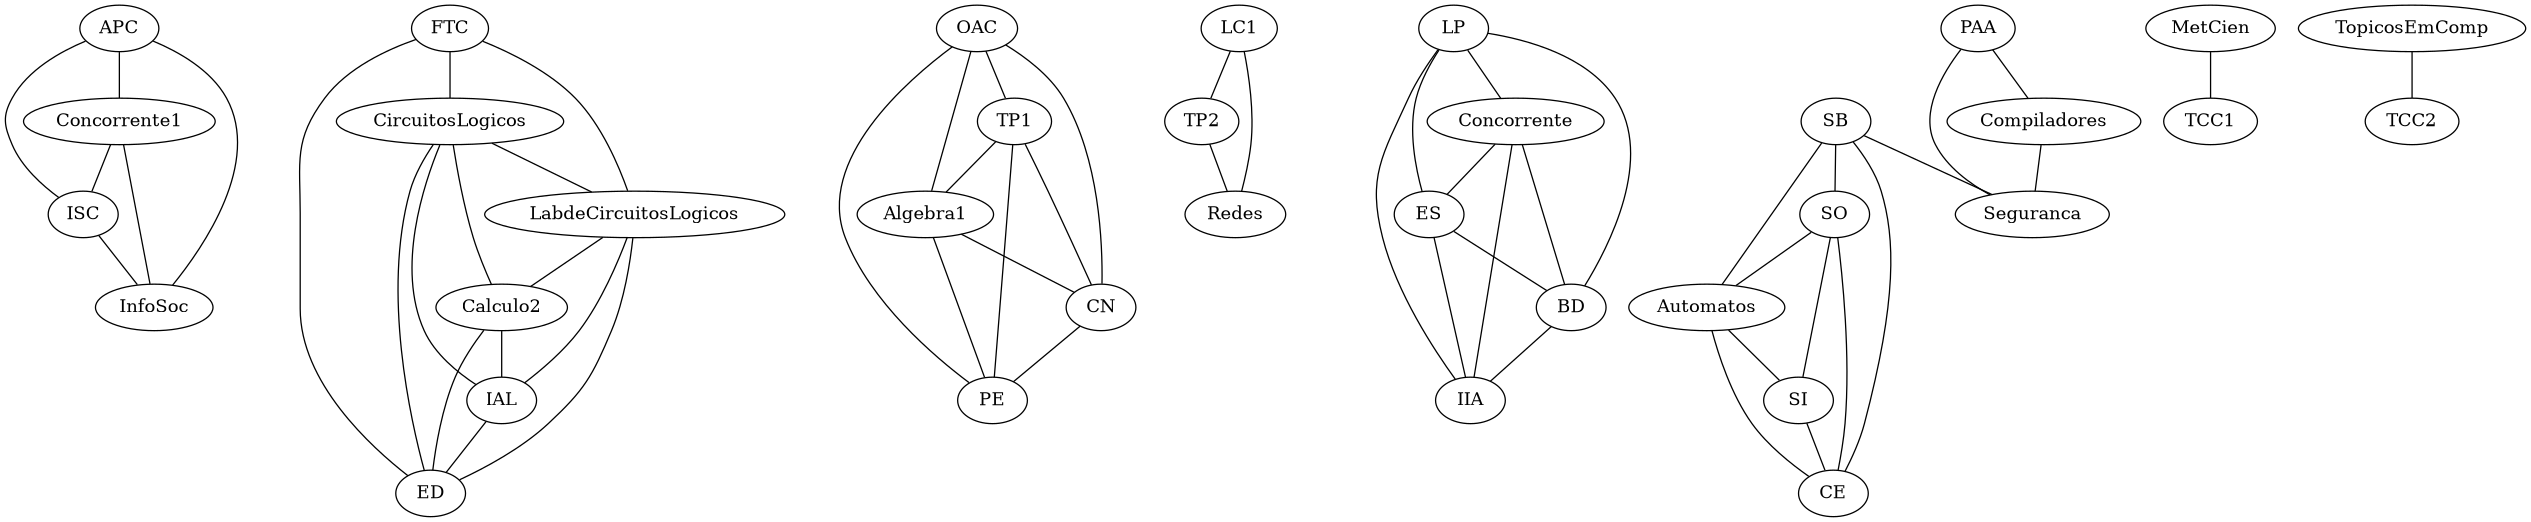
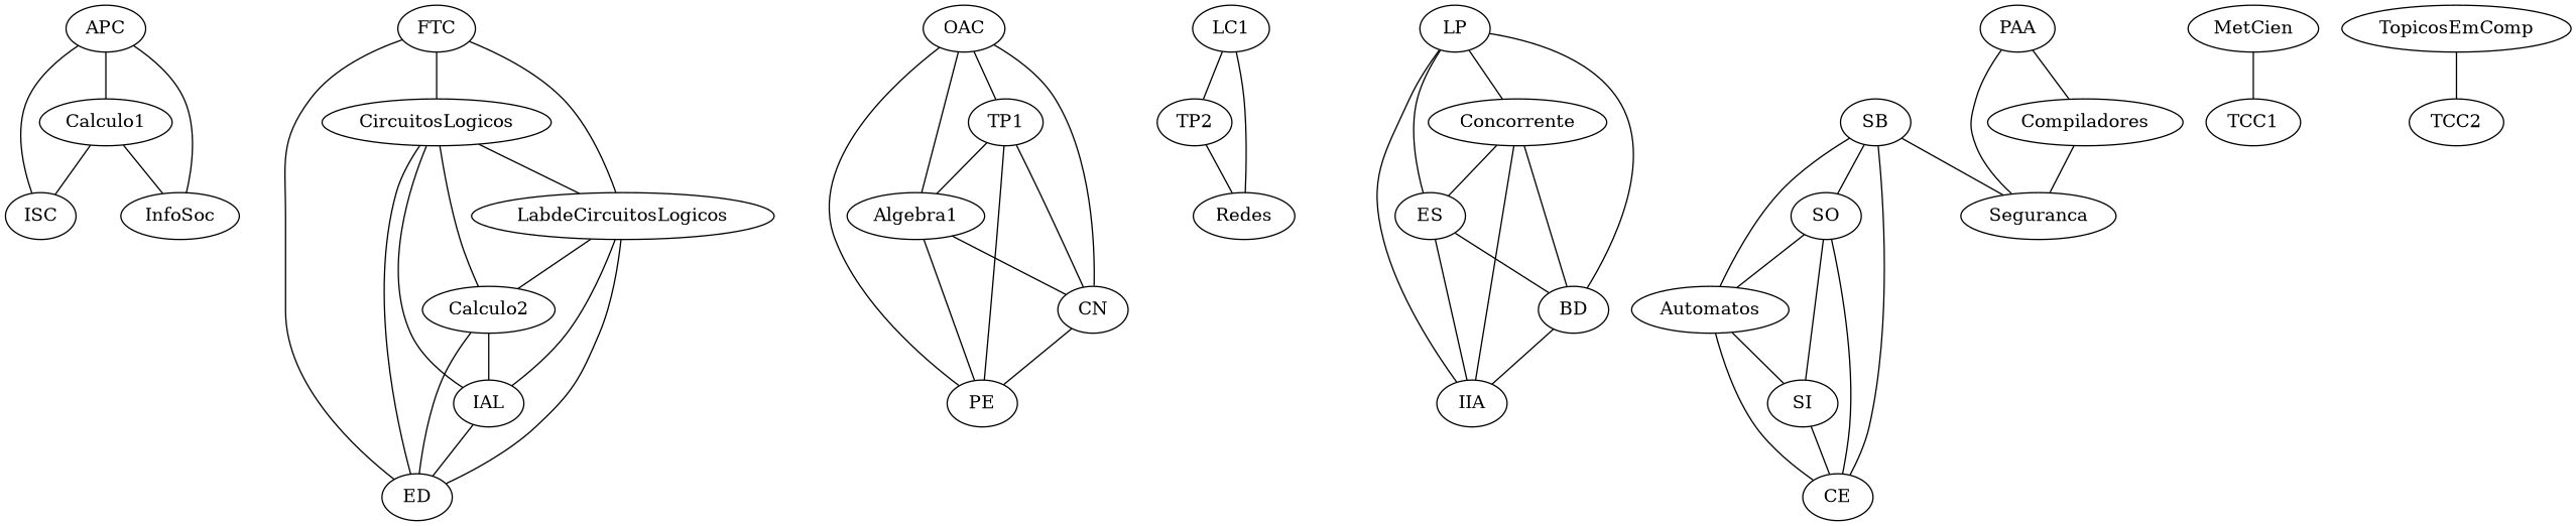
  graph {
-   Calculo1 [label=Concorrente1]
+   Calculo1
    ISC
    InfoSoc
    APC
    FTC
    CircuitosLogicos
    LabdeCircuitosLogicos
    ED
    Calculo2
    IAL
    OAC
    TP1
    Algebra1
    CN
    PE
    LC1
    TP2
    Redes
    LP
    Concorrente
    ES
    BD
    IIA
    SB
    SO
    Automatos
    CE
    Seguranca
    SI
    PAA
    Compiladores
    MetCien
    TCC1
    TopicosEmComp
    TCC2
    Calculo1 -- ISC
    Calculo1 -- InfoSoc
-   ISC -- InfoSoc
    APC -- Calculo1
    APC -- ISC
    APC -- InfoSoc
    FTC -- CircuitosLogicos
    FTC -- LabdeCircuitosLogicos
    FTC -- ED
    CircuitosLogicos -- LabdeCircuitosLogicos
    CircuitosLogicos -- ED
    CircuitosLogicos -- Calculo2
    CircuitosLogicos -- IAL
    LabdeCircuitosLogicos -- ED
    LabdeCircuitosLogicos -- Calculo2
    LabdeCircuitosLogicos -- IAL
    Calculo2 -- ED
    Calculo2 -- IAL
    IAL -- ED
    OAC -- TP1
    OAC -- Algebra1
    OAC -- CN
    OAC -- PE
    TP1 -- Algebra1
    TP1 -- CN
    TP1 -- PE
    Algebra1 -- CN
    Algebra1 -- PE
    CN -- PE
    LC1 -- TP2
    LC1 -- Redes
    TP2 -- Redes
    LP -- Concorrente
    LP -- ES
    LP -- BD
    LP -- IIA
    Concorrente -- ES
    Concorrente -- BD
    Concorrente -- IIA
    ES -- BD
    ES -- IIA
    BD -- IIA
    SB -- SO
    SB -- Automatos
    SB -- CE
    SB -- Seguranca
    SO -- Automatos
    SO -- CE
    SO -- SI
    Automatos -- CE
    Automatos -- SI
    SI -- CE
    PAA -- Seguranca
    PAA -- Compiladores
    Compiladores -- Seguranca
    MetCien -- TCC1
    TopicosEmComp -- TCC2
  }
